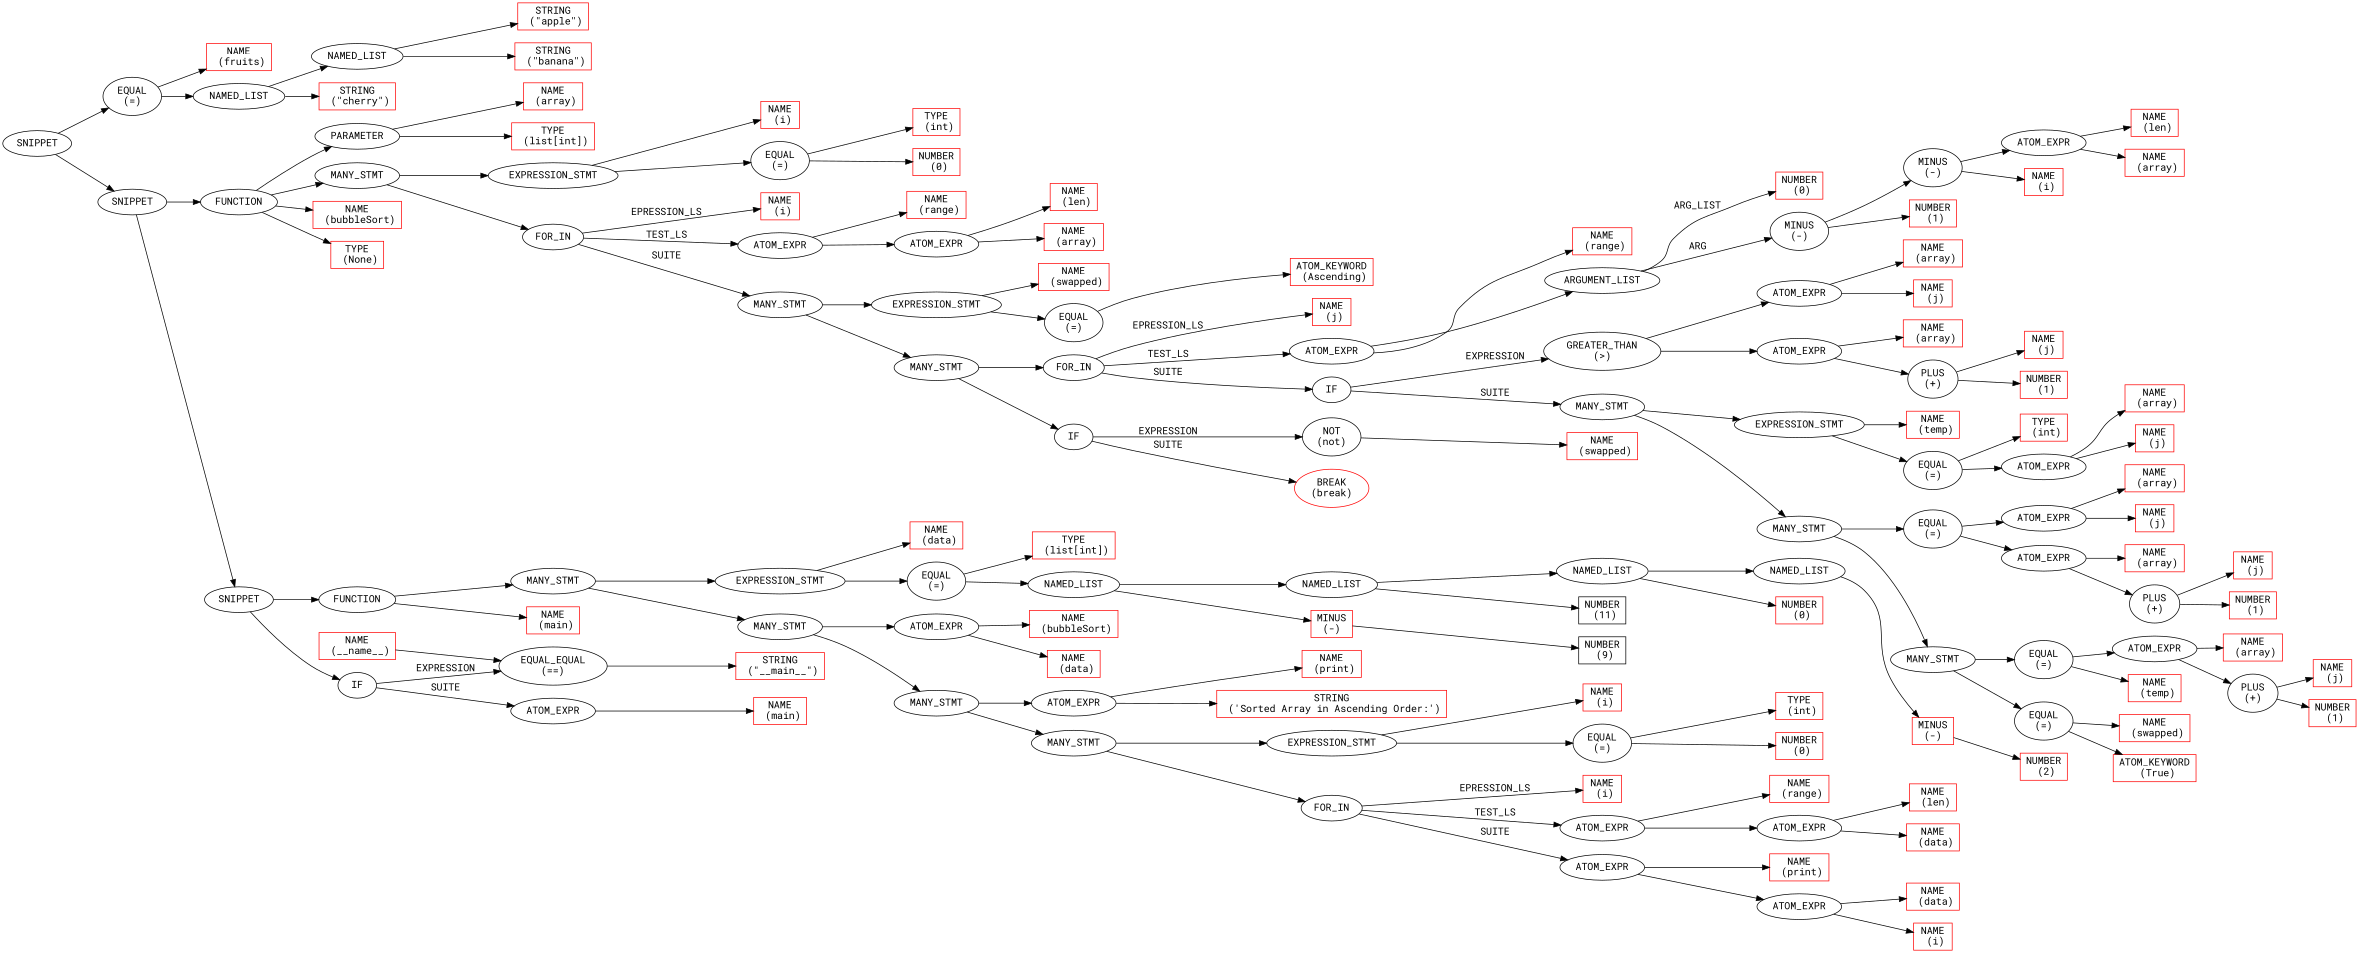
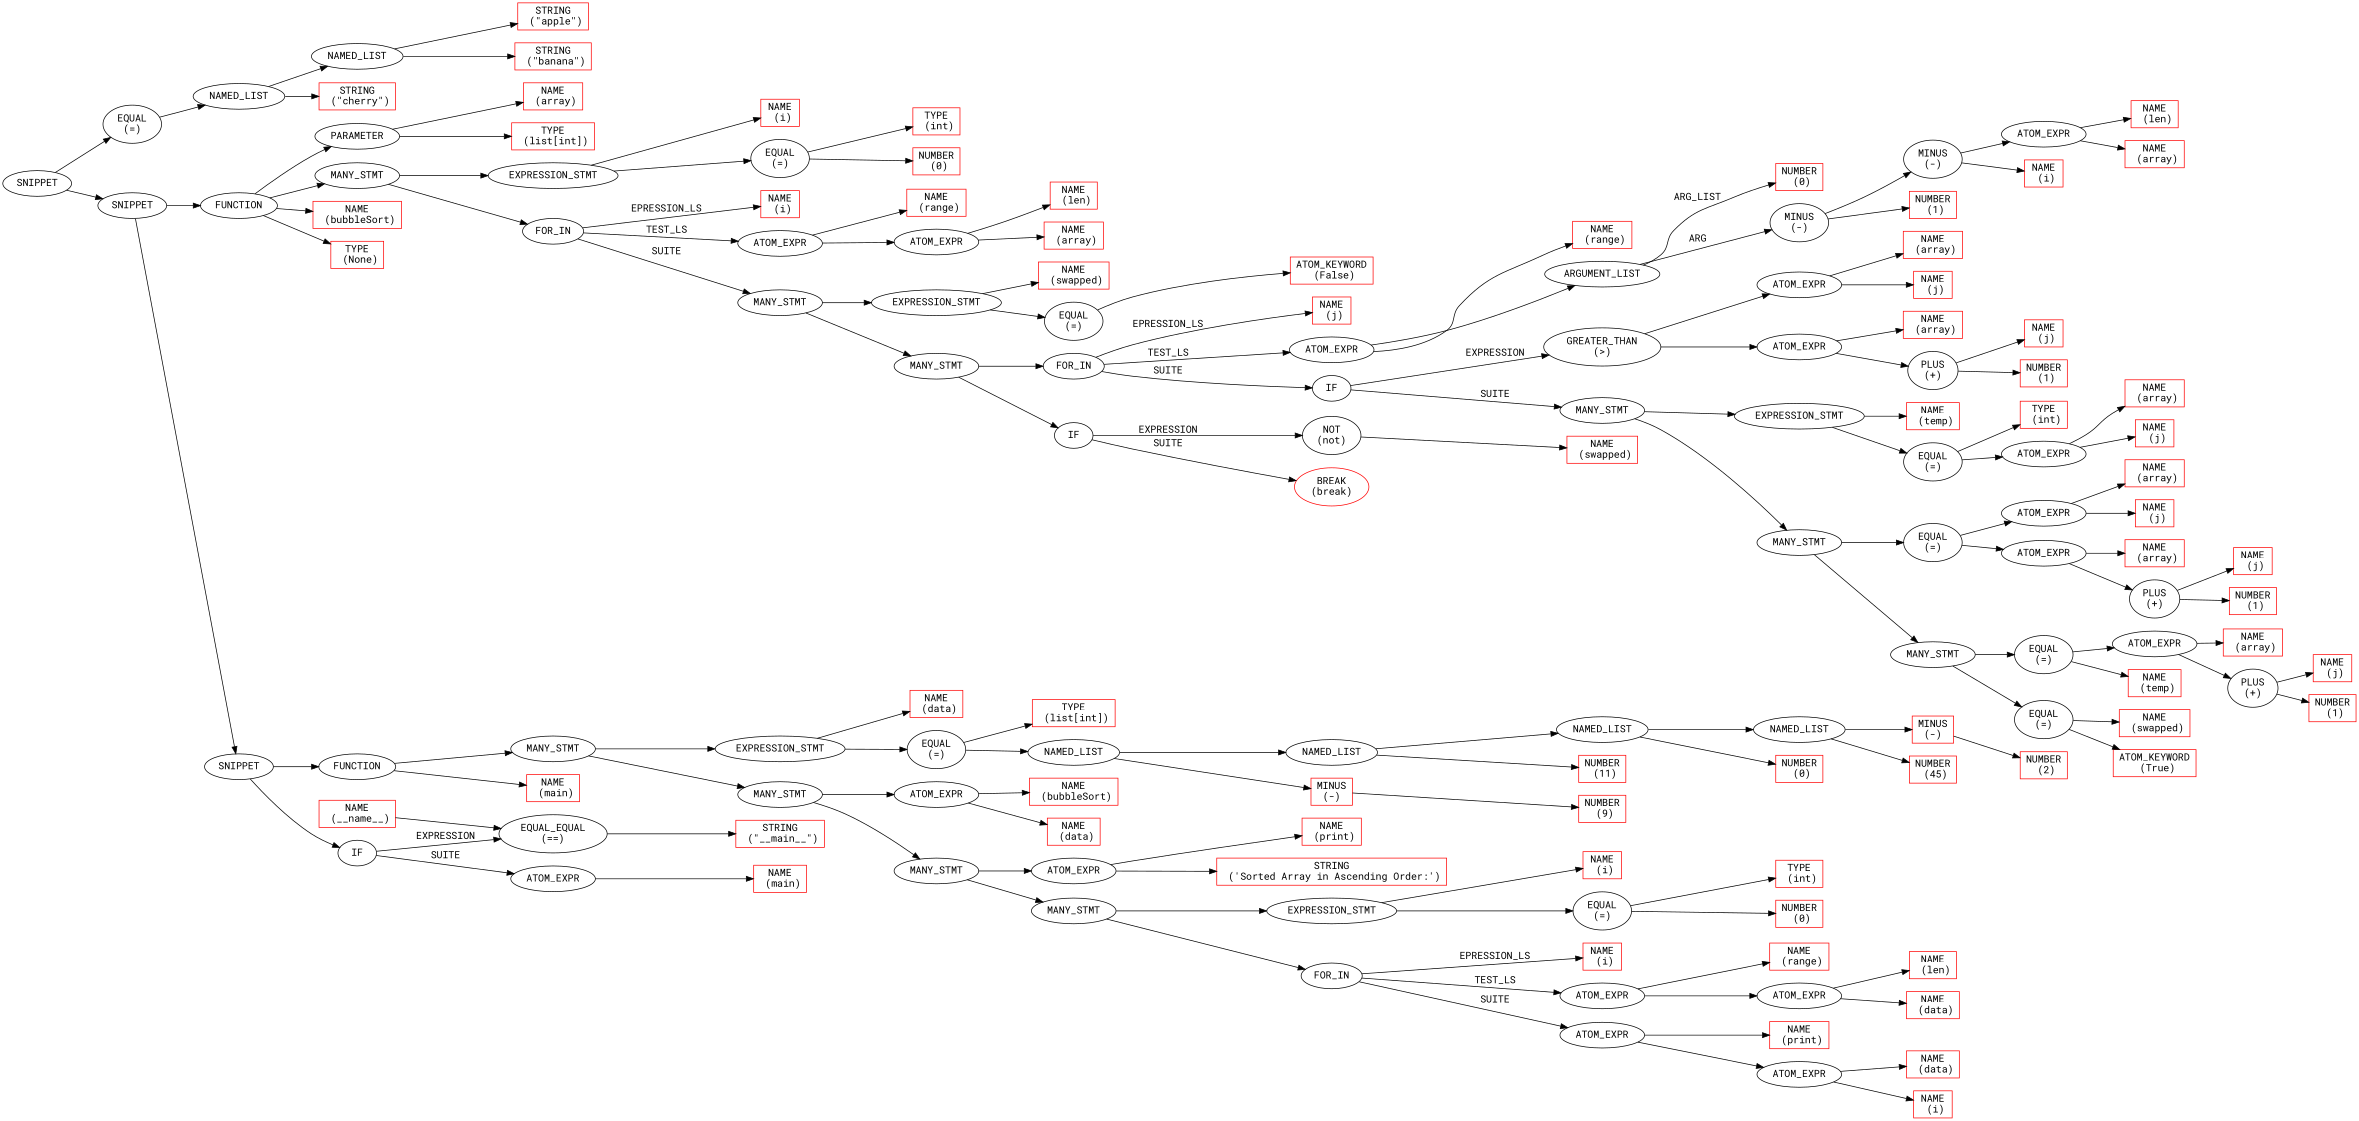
  digraph {
    fontname="Roboto Mono"
    ordering=out
    rankdir=LR
    node [color=red fontname="Roboto Mono" shape=box]
    edge [fontname="Roboto Mono"]
-   n1 [label="NAME\n (fruits)"]
    n2 [label="STRING\n (\"apple\")"]
    n3 [label="STRING\n (\"banana\")"]
    n4 [label=NAMED_LIST color="" shape=""]
    n5 [label="STRING\n (\"cherry\")"]
    n6 [label=NAMED_LIST color="" shape=""]
    n7 [label="EQUAL\n(=)" color="" shape=""]
    n8 [label=PARAMETER color="" shape=""]
    n9 [label="NAME\n (array)"]
    n10 [label="TYPE\n (list[int])"]
    n11 [label="NAME\n (i)"]
    n12 [label="TYPE\n (int)"]
    n13 [label="NUMBER\n (0)"]
    n14 [label="EQUAL\n(=)" color="" shape=""]
    n15 [label=EXPRESSION_STMT color="" shape=""]
    n16 [label="NAME\n (i)"]
    n17 [label="NAME\n (range)"]
    n18 [label="NAME\n (len)"]
    n19 [label="NAME\n (array)"]
    n20 [label=ATOM_EXPR color="" shape=""]
    n21 [label=ATOM_EXPR color="" shape=""]
    n22 [label="NAME\n (swapped)"]
-   n23 [label="ATOM_KEYWORD\n (Ascending)"]
+   n23 [label="ATOM_KEYWORD\n (False)"]
    n24 [label="EQUAL\n(=)" color="" shape=""]
    n25 [label=EXPRESSION_STMT color="" shape=""]
    n26 [label="NAME\n (j)"]
    n27 [label="NAME\n (range)"]
    n28 [label="NUMBER\n (0)"]
    n29 [label="NAME\n (len)"]
    n30 [label="NAME\n (array)"]
    n31 [label=ATOM_EXPR color="" shape=""]
    n32 [label="NAME\n (i)"]
    n33 [label="MINUS\n(-)" color="" shape=""]
    n34 [label="NUMBER\n (1)"]
    n35 [label="MINUS\n(-)" color="" shape=""]
    n36 [label=ARGUMENT_LIST color="" shape=""]
    n37 [label=ATOM_EXPR color="" shape=""]
    n38 [label="NAME\n (array)"]
    n39 [label="NAME\n (j)"]
    n40 [label=ATOM_EXPR color="" shape=""]
    n41 [label="GREATER_THAN\n(>)" color="" shape=""]
    n42 [label=ATOM_EXPR color="" shape=""]
    n43 [label="NAME\n (array)"]
    n44 [label="PLUS\n(+)" color="" shape=""]
    n45 [label="NAME\n (j)"]
    n46 [label="NUMBER\n (1)"]
    n47 [label="NAME\n (temp)"]
    n48 [label="TYPE\n (int)"]
    n49 [label="NAME\n (array)"]
    n50 [label="NAME\n (j)"]
    n51 [label=ATOM_EXPR color="" shape=""]
    n52 [label="EQUAL\n(=)" color="" shape=""]
    n53 [label=EXPRESSION_STMT color="" shape=""]
    n54 [label="NAME\n (array)"]
    n55 [label="NAME\n (j)"]
    n56 [label=ATOM_EXPR color="" shape=""]
    n57 [label="NAME\n (array)"]
    n58 [label="NAME\n (j)"]
    n59 [label="NUMBER\n (1)"]
    n60 [label="PLUS\n(+)" color="" shape=""]
    n61 [label=ATOM_EXPR color="" shape=""]
    n62 [label="EQUAL\n(=)" color="" shape=""]
    n63 [label="NAME\n (array)"]
    n64 [label="NAME\n (j)"]
    n65 [label="NUMBER\n (1)"]
    n66 [label="PLUS\n(+)" color="" shape=""]
    n67 [label=ATOM_EXPR color="" shape=""]
    n68 [label="NAME\n (temp)"]
    n69 [label="EQUAL\n(=)" color="" shape=""]
    n70 [label="NAME\n (swapped)"]
    n71 [label="ATOM_KEYWORD\n (True)"]
    n72 [label="EQUAL\n(=)" color="" shape=""]
    n73 [label=MANY_STMT color="" shape=""]
    n74 [label=MANY_STMT color="" shape=""]
    n75 [label=MANY_STMT color="" shape=""]
    n76 [label=IF color="" shape=""]
    n77 [label=FOR_IN color="" shape=""]
    n78 [label="NAME\n (swapped)"]
    n79 [label="NOT\n(not)" color="" shape=""]
    n80 [label="BREAK\n(break)" shape=ellipse]
    n81 [label=IF color="" shape=""]
    n82 [label=MANY_STMT color="" shape=""]
    n83 [label=MANY_STMT color="" shape=""]
    n84 [label=FOR_IN color="" shape=""]
    n85 [label=MANY_STMT color="" shape=""]
    n86 [label=FUNCTION color="" shape=""]
    n87 [label="NAME\n (bubbleSort)"]
    n88 [label="TYPE\n (None)"]
    n89 [label="NAME\n (data)"]
    n90 [label="TYPE\n (list[int])"]
    n91 [label="MINUS\n(-)"]
    n92 [label="NUMBER\n (2)"]
+   n93 [label="NUMBER\n (45)"]
    n94 [label=NAMED_LIST color="" shape=""]
    n95 [label="NUMBER\n (0)"]
    n96 [label=NAMED_LIST color="" shape=""]
-   n97 [color=black label="NUMBER\n (11)"]
+   n97 [label="NUMBER\n (11)"]
    n98 [label=NAMED_LIST color="" shape=""]
    n99 [label="MINUS\n(-)"]
-   n100 [color=black label="NUMBER\n (9)"]
+   n100 [label="NUMBER\n (9)"]
    n101 [label=NAMED_LIST color="" shape=""]
    n102 [label="EQUAL\n(=)" color="" shape=""]
    n103 [label=EXPRESSION_STMT color="" shape=""]
    n104 [label="NAME\n (bubbleSort)"]
    n105 [label="NAME\n (data)"]
    n106 [label=ATOM_EXPR color="" shape=""]
    n107 [label="NAME\n (print)"]
    n108 [label="STRING\n ('Sorted Array in Ascending Order:')"]
    n109 [label=ATOM_EXPR color="" shape=""]
    n110 [label="NAME\n (i)"]
    n111 [label="TYPE\n (int)"]
    n112 [label="NUMBER\n (0)"]
    n113 [label="EQUAL\n(=)" color="" shape=""]
    n114 [label=EXPRESSION_STMT color="" shape=""]
    n115 [label="NAME\n (i)"]
    n116 [label="NAME\n (range)"]
    n117 [label="NAME\n (len)"]
    n118 [label="NAME\n (data)"]
    n119 [label=ATOM_EXPR color="" shape=""]
    n120 [label=ATOM_EXPR color="" shape=""]
    n121 [label="NAME\n (print)"]
    n122 [label="NAME\n (data)"]
    n123 [label="NAME\n (i)"]
    n124 [label=ATOM_EXPR color="" shape=""]
    n125 [label=ATOM_EXPR color="" shape=""]
    n126 [label=FOR_IN color="" shape=""]
    n127 [label=MANY_STMT color="" shape=""]
    n128 [label=MANY_STMT color="" shape=""]
    n129 [label=MANY_STMT color="" shape=""]
    n130 [label=MANY_STMT color="" shape=""]
    n131 [label=FUNCTION color="" shape=""]
    n132 [label="NAME\n (main)"]
    n133 [label="NAME\n (__name__)"]
    n134 [label="EQUAL_EQUAL\n(==)" color="" shape=""]
    n135 [label="STRING\n (\"__main__\")"]
    n136 [label="NAME\n (main)"]
    n137 [label=ATOM_EXPR color="" shape=""]
    n138 [label=IF color="" shape=""]
    n139 [label=SNIPPET color="" shape=""]
    n140 [label=SNIPPET color="" shape=""]
    n141 [label=SNIPPET color="" shape=""]
    n4 -> n2
    n4 -> n3
    n6 -> n4
    n6 -> n5
-   n7 -> n1
    n7 -> n6
    n8 -> n9
    n8 -> n10
    n14 -> n12
    n14 -> n13
    n15 -> n11
    n15 -> n14
    n20 -> n18
    n20 -> n19
    n21 -> n17
    n21 -> n20
    n24 -> n23
    n25 -> n22
    n25 -> n24
    n31 -> n29
    n31 -> n30
    n33 -> n31
    n33 -> n32
    n35 -> n33
    n35 -> n34
    n36 -> n28 [label=ARG_LIST]
    n36 -> n35 [label=ARG]
    n37 -> n27
    n37 -> n36
    n40 -> n38
    n40 -> n39
    n41 -> n40
    n41 -> n42
    n42 -> n43
    n42 -> n44
    n44 -> n45
    n44 -> n46
    n51 -> n49
    n51 -> n50
    n52 -> n48
    n52 -> n51
    n53 -> n47
    n53 -> n52
    n56 -> n54
    n56 -> n55
    n60 -> n58
    n60 -> n59
    n61 -> n57
    n61 -> n60
    n62 -> n56
    n62 -> n61
    n66 -> n64
    n66 -> n65
    n67 -> n63
    n67 -> n66
    n69 -> n67
    n69 -> n68
    n72 -> n70
    n72 -> n71
    n73 -> n69
    n73 -> n72
    n74 -> n62
    n74 -> n73
    n75 -> n53
    n75 -> n74
    n76 -> n41 [label=EXPRESSION]
    n76 -> n75 [label=SUITE]
    n77 -> n26 [label=EPRESSION_LS]
    n77 -> n37 [label=TEST_LS]
    n77 -> n76 [label=SUITE]
    n79 -> n78
    n81 -> n79 [label=EXPRESSION]
    n81 -> n80 [label=SUITE]
    n82 -> n77
    n82 -> n81
    n83 -> n25
    n83 -> n82
    n84 -> n16 [label=EPRESSION_LS]
    n84 -> n21 [label=TEST_LS]
    n84 -> n83 [label=SUITE]
    n85 -> n15
    n85 -> n84
    n86 -> n8
    n86 -> n85
    n86 -> n87
    n86 -> n88
    n91 -> n92
    n94 -> n91
+   n94 -> n93
    n96 -> n94
    n96 -> n95
    n98 -> n96
    n98 -> n97
    n99 -> n100
    n101 -> n98
    n101 -> n99
    n102 -> n90
    n102 -> n101
    n103 -> n89
    n103 -> n102
    n106 -> n104
    n106 -> n105
    n109 -> n107
    n109 -> n108
    n113 -> n111
    n113 -> n112
    n114 -> n110
    n114 -> n113
    n119 -> n117
    n119 -> n118
    n120 -> n116
    n120 -> n119
    n124 -> n122
    n124 -> n123
    n125 -> n121
    n125 -> n124
    n126 -> n115 [label=EPRESSION_LS]
    n126 -> n120 [label=TEST_LS]
    n126 -> n125 [label=SUITE]
    n127 -> n114
    n127 -> n126
    n128 -> n109
    n128 -> n127
    n129 -> n106
    n129 -> n128
    n130 -> n103
    n130 -> n129
    n131 -> n130
    n131 -> n132
    n133 -> n134
    n134 -> n135
    n137 -> n136
    n138 -> n134 [label=EXPRESSION]
    n138 -> n137 [label=SUITE]
    n139 -> n131
    n139 -> n138
    n140 -> n86
    n140 -> n139
    n141 -> n7
    n141 -> n140
  }
